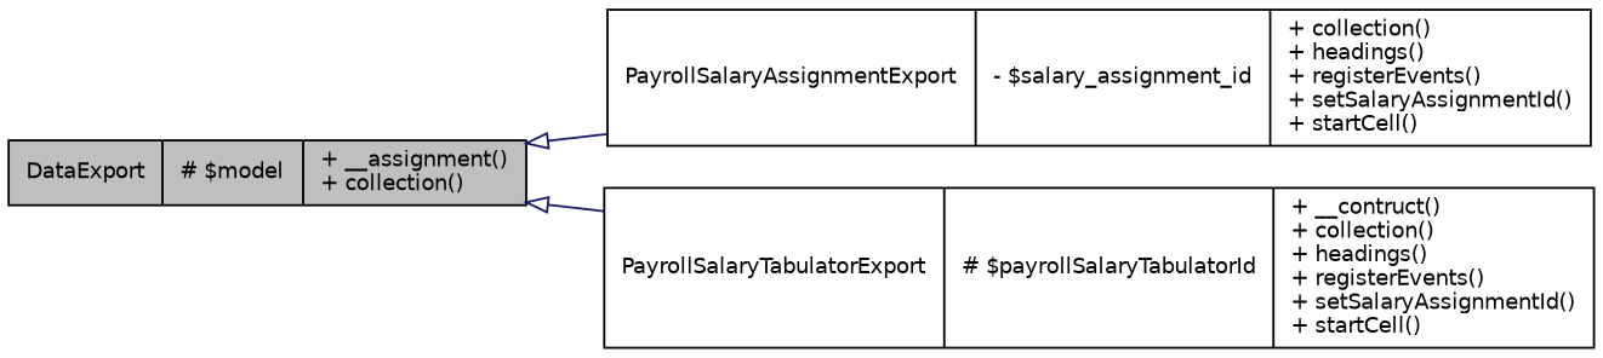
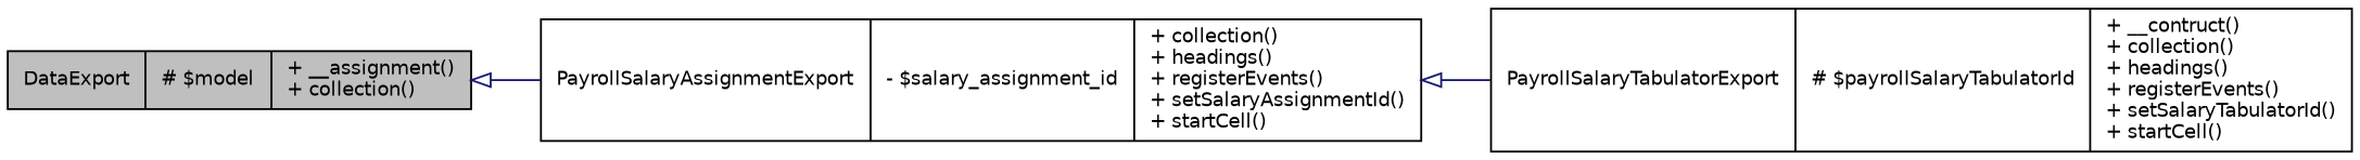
  digraph {
    rankdir=LR
    node [color=black fontname=Helvetica fontsize=10 shape=record]
    edge [arrowtail=onormal color=midnightblue dir=back fontname=Helvetica fontsize=10 labelfontname=Helvetica labelfontsize=10 style=solid]
    n1 [fillcolor=grey75 fontcolor=black height=0.2 label="{DataExport\n|# $model\l|+ __assignment()\l+ collection()\l}" style=filled width=0.4]
    n2 [height=0.2 label="{PayrollSalaryAssignmentExport\n|- $salary_assignment_id\l|+ collection()\l+ headings()\l+ registerEvents()\l+ setSalaryAssignmentId()\l+ startCell()\l}" width=0.4]
-   n3 [height=0.2 label="{PayrollSalaryTabulatorExport\n|# $payrollSalaryTabulatorId\l|+ __contruct()\l+ collection()\l+ headings()\l+ registerEvents()\l+ setSalaryAssignmentId()\l+ startCell()\l}" width=0.4]
+   n3 [height=0.2 label="{PayrollSalaryTabulatorExport\n|# $payrollSalaryTabulatorId\l|+ __contruct()\l+ collection()\l+ headings()\l+ registerEvents()\l+ setSalaryTabulatorId()\l+ startCell()\l}" width=0.4]
    n1 -> n2
-   n1 -> n3
+   n2 -> n3
  }
